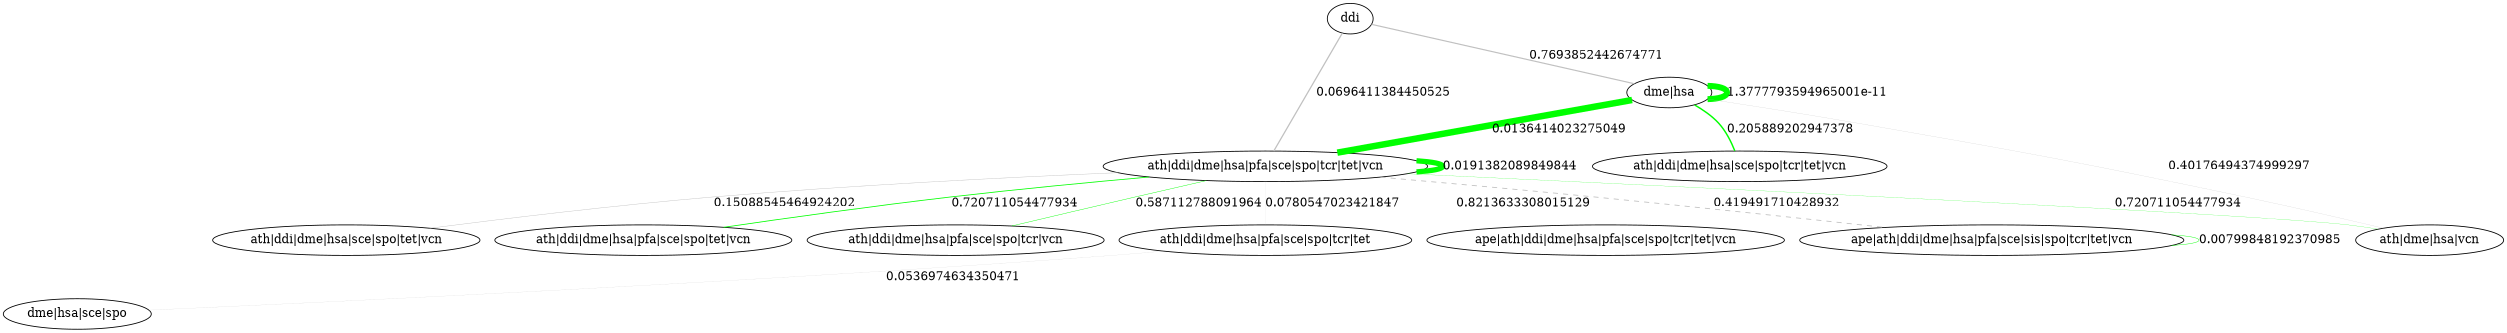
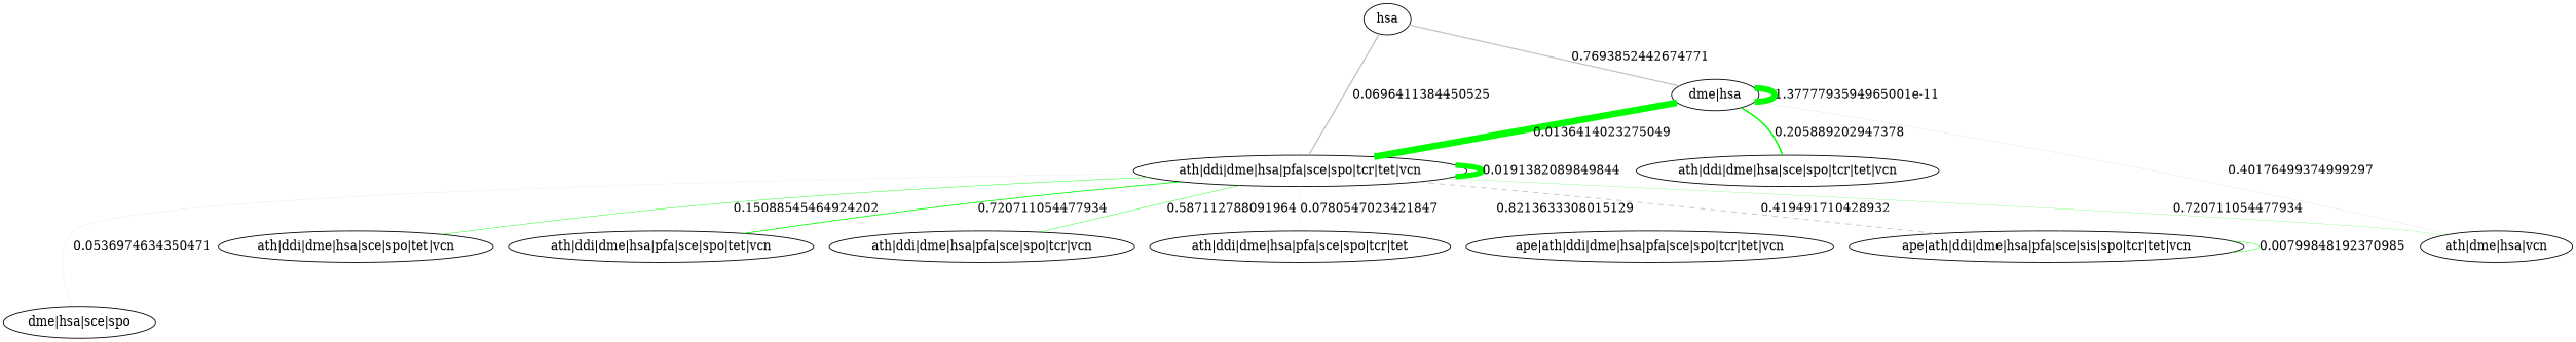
  graph {
    edge [A="------+-+--------" B="-+---++-++-+-++++" PROF_A="-+---++-++-+-++++" PROF_Q="------+-+--------" color=grey nab=9 penwidth=0.4947773501924134 style=solid taxa_A="ath|ddi|dme|hsa|pfa|sce|spo|tcr|tet|vcn" taxa_Q="dme|hsa" taxonomy_A=eukar taxonomy_Q=eukar]
-   hsa [label=ddi]
+   hsa
    "dme|hsa"
    "ath|ddi|dme|hsa|pfa|sce|spo|tcr|tet|vcn"
    "ath|dme|hsa|vcn"
    "ath|ddi|dme|hsa|sce|spo|tcr|tet|vcn"
    "dme|hsa|sce|spo"
    "ath|ddi|dme|hsa|sce|spo|tet|vcn"
    "ath|ddi|dme|hsa|pfa|sce|spo|tet|vcn"
    "ath|ddi|dme|hsa|pfa|sce|spo|tcr|vcn"
    "ath|ddi|dme|hsa|pfa|sce|spo|tcr|tet"
    "ape|ath|ddi|dme|hsa|pfa|sce|spo|tcr|tet|vcn"
    "ape|ath|ddi|dme|hsa|pfa|sce|sis|spo|tcr|tet|vcn"
    hsa -- "dme|hsa" [A="--------+--------" B="------+-+--------" PROF_A="------+-+--------" PROF_Q="--------+--------" expected_nab=23.8318 label=0.7693852442674771 nab=25 penwidth=1.3743815283122593 taxa_A="dme|hsa" taxa_Q=hsa]
    hsa -- "ath|ddi|dme|hsa|pfa|sce|spo|tcr|tet|vcn" [A="--------+--------" PROF_Q="--------+--------" expected_nab=19.6262 label=0.0696411384450525 nab=27 penwidth=1.4843320505772404 taxa_Q=hsa]
    "dme|hsa" -- "dme|hsa" [B="------+-+--------" PROF_A="------+-+--------" color=green expected_nab=198.5981 label="1.3777793594965001e-11" nab=128 penwidth=7.036833424958769 taxa_A="dme|hsa"]
    "dme|hsa" -- "ath|ddi|dme|hsa|pfa|sce|spo|tcr|tet|vcn" [color=green expected_nab=163.5514 label=0.0136414023275049 nab=139 penwidth=7.641561297416162]
-   "dme|hsa" -- "ath|dme|hsa|vcn" [B="-+----+-+-------+" PROF_A="-+----+-+-------+" expected_nab=5.8411 label=0.40176494374999297 nab=4 penwidth=0.21990104452996162 taxa_A="ath|dme|hsa|vcn"]
+   "dme|hsa" -- "ath|dme|hsa|vcn" [B="-+----+-+-------+" PROF_A="-+----+-+-------+" expected_nab=5.8411 label=0.40176499374999297 nab=4 penwidth=0.21990104452996162 taxa_A="ath|dme|hsa|vcn"]
    "dme|hsa" -- "ath|ddi|dme|hsa|sce|spo|tcr|tet|vcn" [B="-+---++-+--+-++++" PROF_A="-+---++-+--+-++++" color=green expected_nab=37.6168 label=0.205889202947378 nab=31 penwidth=1.7042330951072018 taxa_A="ath|ddi|dme|hsa|sce|spo|tcr|tet|vcn"]
    "ath|ddi|dme|hsa|pfa|sce|spo|tcr|tet|vcn" -- "ath|ddi|dme|hsa|pfa|sce|spo|tcr|tet|vcn" [A="-+---++-++-+-++++" PROF_Q="-+---++-++-+-++++" color=green expected_nab=134.6894 label=0.0191382089849844 nab=113 penwidth=6.212204507971412 taxa_Q="ath|ddi|dme|hsa|pfa|sce|spo|tcr|tet|vcn"]
    "ath|ddi|dme|hsa|pfa|sce|spo|tcr|tet|vcn" -- "ath|dme|hsa|vcn" [A="-+----+-+-------+" PROF_Q="-+----+-+-------+" color=green expected_nab=4.8103 label=0.720711054477934 nab=4 penwidth=0.21990104452996162 taxa_Q="ath|dme|hsa|vcn"]
-   "ath|ddi|dme|hsa|pfa|sce|spo|tcr|tet" -- "dme|hsa|sce|spo" [A="------+-+--+-+---" PROF_Q="------+-+--+-+---" expected_nab=7.5041 label=0.0536974634350471 nab=3 penwidth=0.16492578339747113 taxa_Q="dme|hsa|sce|spo"]
-   "ath|ddi|dme|hsa|pfa|sce|spo|tcr|tet|vcn" -- "ath|ddi|dme|hsa|sce|spo|tet|vcn" [A="-+---++-+--+-+-++" PROF_Q="-+---++-+--+-+-++" expected_nab=13.6614 label=0.15088545464924202 taxa_Q="ath|ddi|dme|hsa|sce|spo|tet|vcn"]
+   "ath|ddi|dme|hsa|pfa|sce|spo|tcr|tet|vcn" -- "dme|hsa|sce|spo" [A="------+-+--+-+---" PROF_Q="------+-+--+-+---" expected_nab=7.5041 label=0.0536974634350471 nab=3 penwidth=0.16492578339747113 taxa_Q="dme|hsa|sce|spo"]
+   "ath|ddi|dme|hsa|pfa|sce|spo|tcr|tet|vcn" -- "ath|ddi|dme|hsa|sce|spo|tet|vcn" [A="-+---++-+--+-+-++" PROF_Q="-+---++-+--+-+-++" color=green expected_nab=13.6614 label=0.15088545464924202 taxa_Q="ath|ddi|dme|hsa|sce|spo|tet|vcn"]
    "ath|ddi|dme|hsa|pfa|sce|spo|tcr|tet|vcn" -- "ath|ddi|dme|hsa|pfa|sce|spo|tet|vcn" [A="-+---++-++-+-+-++" PROF_Q="-+---++-++-+-+-++" color=green expected_nab=13.4689 label=0.720711054477934 nab=17 penwidth=0.9345794392523363 taxa_Q="ath|ddi|dme|hsa|pfa|sce|spo|tet|vcn"]
    "ath|ddi|dme|hsa|pfa|sce|spo|tcr|tet|vcn" -- "ath|ddi|dme|hsa|pfa|sce|spo|tcr|vcn" [A="-+---++-++-+-++-+" PROF_Q="-+---++-++-+-++-+" color=green expected_nab=7.6965 label=0.587112788091964 taxa_Q="ath|ddi|dme|hsa|pfa|sce|spo|tcr|vcn"]
    "ath|ddi|dme|hsa|pfa|sce|spo|tcr|tet|vcn" -- "ath|ddi|dme|hsa|pfa|sce|spo|tcr|tet" [A="-+---++-++-+-+++-" PROF_Q="-+---++-++-+-+++-" expected_nab=5.58 label=0.0780547023421847 nab=2 penwidth=0.10995052226498077 taxa_Q="ath|ddi|dme|hsa|pfa|sce|spo|tcr|tet"]
    "ath|ddi|dme|hsa|pfa|sce|spo|tcr|tet|vcn" -- "ape|ath|ddi|dme|hsa|pfa|sce|spo|tcr|tet|vcn" [A="-+---++-++-+-++++" B="++---++-++-+-++++" PROF_A="++---++-++-+-++++" PROF_Q="-+---++-++-+-++++" expected_nab=1.3469 label=0.8213633308015129 nab=1 penwidth=0.054975261132490384 style=dashed taxa_A="ape|ath|ddi|dme|hsa|pfa|sce|spo|tcr|tet|vcn" taxa_Q="ath|ddi|dme|hsa|pfa|sce|spo|tcr|tet|vcn" taxonomy_A=mixed]
    "ath|ddi|dme|hsa|pfa|sce|spo|tcr|tet|vcn" -- "ape|ath|ddi|dme|hsa|pfa|sce|sis|spo|tcr|tet|vcn" [A="-+---++-++-+-++++" B="++---++-++-++++++" PROF_A="++---++-++-++++++" PROF_Q="-+---++-++-+-++++" expected_nab=21.3579 label=0.419491710428932 nab=18 penwidth=0.9895547003848268 style=dashed taxa_A="ape|ath|ddi|dme|hsa|pfa|sce|sis|spo|tcr|tet|vcn" taxa_Q="ath|ddi|dme|hsa|pfa|sce|spo|tcr|tet|vcn" taxonomy_A=mixed]
    "ape|ath|ddi|dme|hsa|pfa|sce|sis|spo|tcr|tet|vcn" -- "ape|ath|ddi|dme|hsa|pfa|sce|sis|spo|tcr|tet|vcn" [A="++---++-++-++++++" B="++---++-++-++++++" PROF_A="++---++-++-++++++" PROF_Q="++---++-++-++++++" color=green expected_nab=3.3868 label=0.00799848192370985 taxa_A="ape|ath|ddi|dme|hsa|pfa|sce|sis|spo|tcr|tet|vcn" taxa_Q="ape|ath|ddi|dme|hsa|pfa|sce|sis|spo|tcr|tet|vcn" taxonomy_A=mixed taxonomy_Q=mixed]
  }
